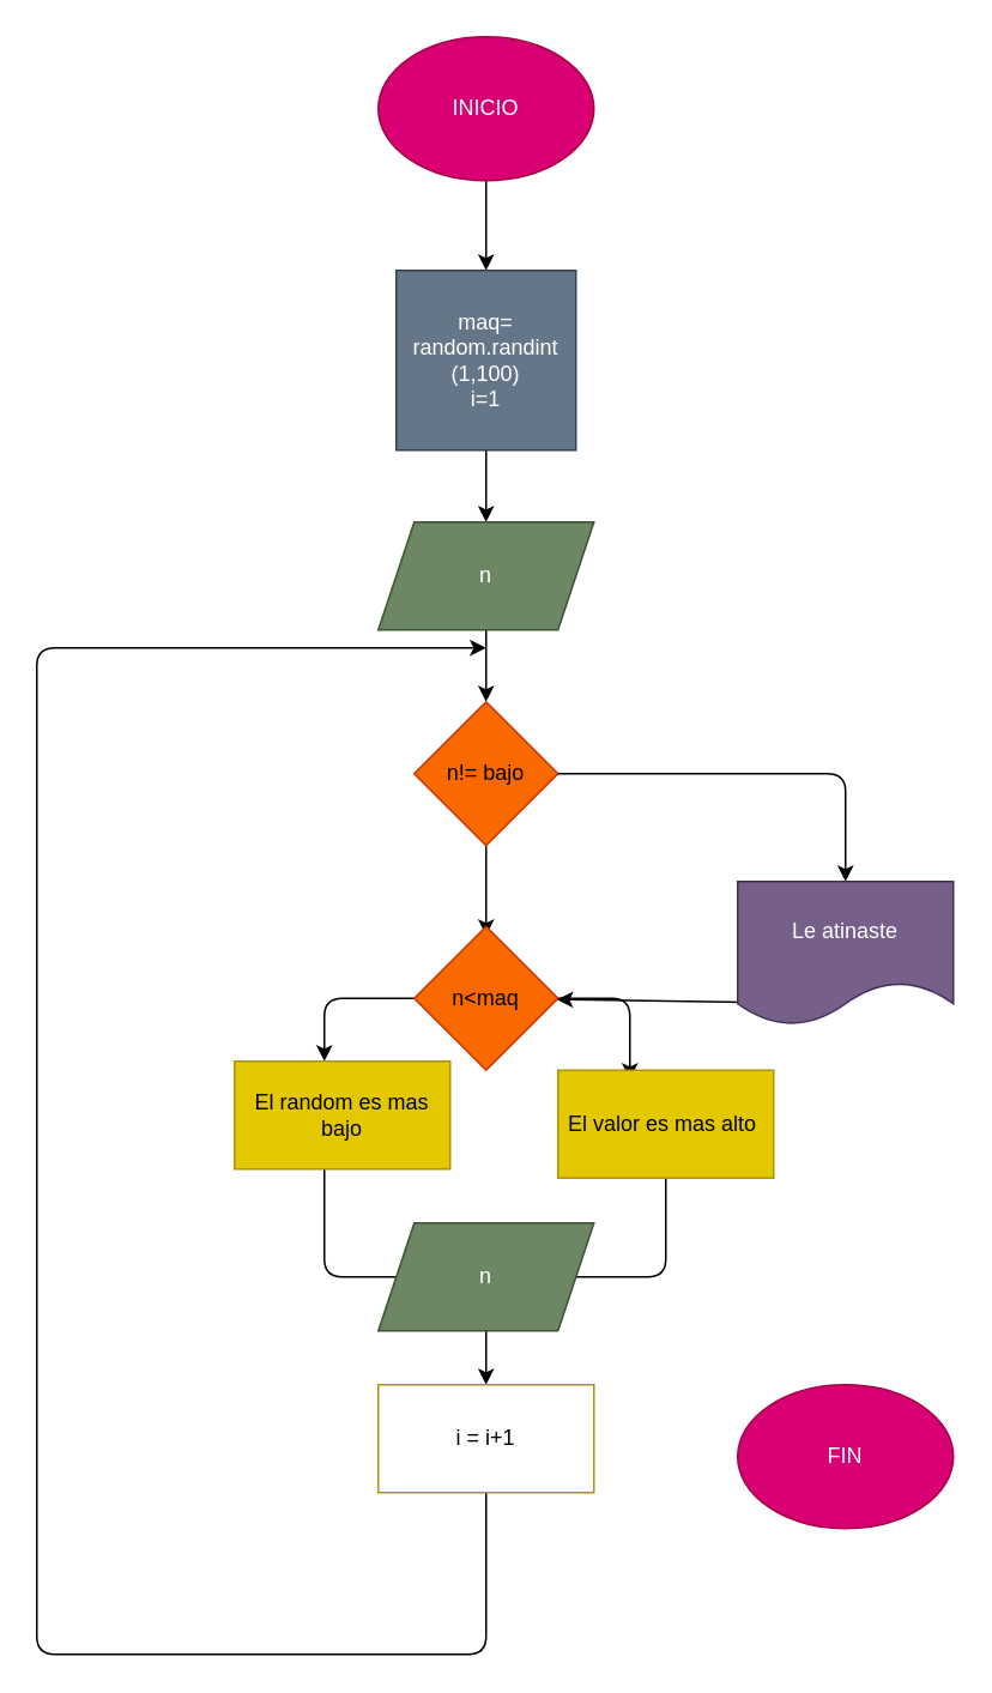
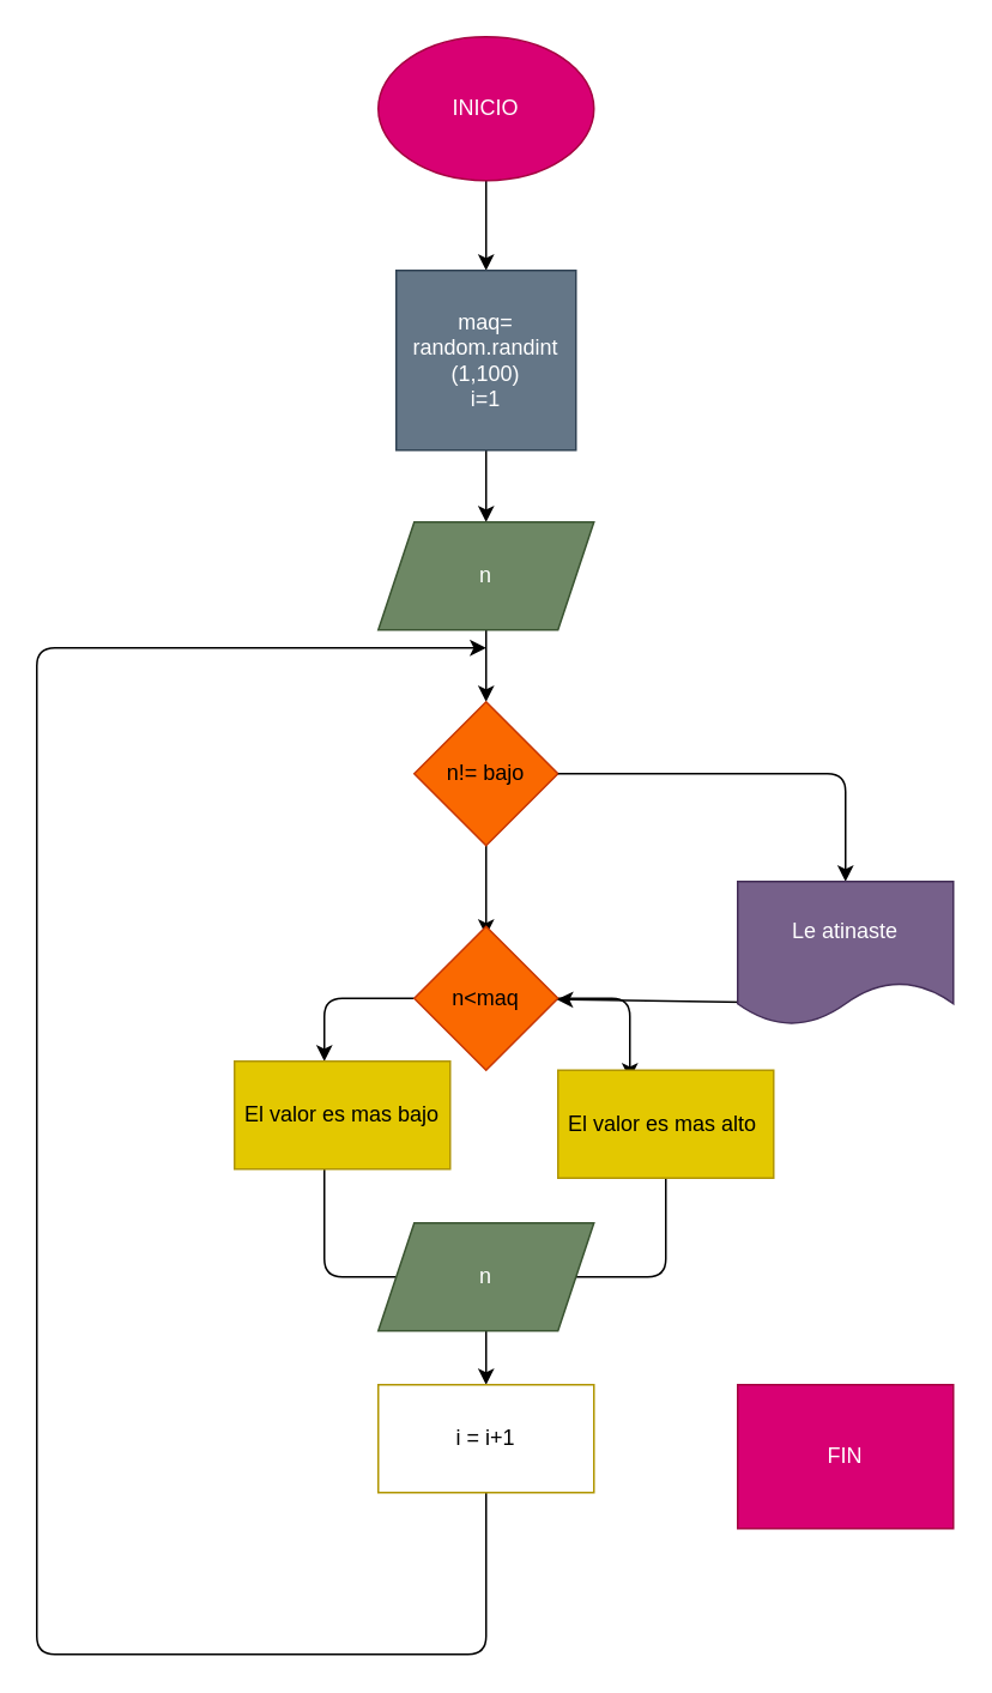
  <mxCell id="0" />
  <mxCell id="1" parent="0" />
  <mxCell id="2" style="edgeStyle=none;html=1;" edge="1" parent="1" source="3" target="5"><mxGeometry relative="1" as="geometry"><mxPoint x="270" y="150" as="targetPoint" /></mxGeometry></mxCell>
  <mxCell id="3" value="INICIO" style="ellipse;whiteSpace=wrap;html=1;fillColor=#d80073;fontColor=#ffffff;strokeColor=#A50040;" vertex="1" parent="1"><mxGeometry x="210" y="20" width="120" height="80" as="geometry" /></mxCell>
  <mxCell id="4" style="edgeStyle=none;html=1;entryX=0.5;entryY=0;entryDx=0;entryDy=0;" edge="1" parent="1" source="5" target="7"><mxGeometry relative="1" as="geometry"><mxPoint x="270" y="270" as="targetPoint" /></mxGeometry></mxCell>
  <mxCell id="5" value="maq=&lt;br&gt;random.randint&lt;br&gt;(1,100)&lt;br&gt;i=1" style="whiteSpace=wrap;html=1;aspect=fixed;fillColor=#647687;fontColor=#ffffff;strokeColor=#314354;" vertex="1" parent="1"><mxGeometry x="220" y="150" width="100" height="100" as="geometry" /></mxCell>
  <mxCell id="6" style="edgeStyle=none;html=1;" edge="1" parent="1" source="7"><mxGeometry relative="1" as="geometry"><mxPoint x="270" y="390" as="targetPoint" /></mxGeometry></mxCell>
  <mxCell id="7" value="n" style="shape=parallelogram;perimeter=parallelogramPerimeter;whiteSpace=wrap;html=1;fixedSize=1;fillColor=#6d8764;fontColor=#ffffff;strokeColor=#3A5431;" vertex="1" parent="1"><mxGeometry x="210" y="290" width="120" height="60" as="geometry" /></mxCell>
  <mxCell id="8" style="edgeStyle=none;html=1;" edge="1" parent="1" source="9"><mxGeometry relative="1" as="geometry"><mxPoint x="270" y="520" as="targetPoint" /></mxGeometry></mxCell>
  <mxCell id="9" value="n!= bajo" style="rhombus;whiteSpace=wrap;html=1;fillColor=#fa6800;fontColor=#000000;strokeColor=#C73500;" vertex="1" parent="1"><mxGeometry x="230" y="390" width="80" height="80" as="geometry" /></mxCell>
  <mxCell id="10" style="edgeStyle=none;html=1;exitX=1;exitY=0.5;exitDx=0;exitDy=0;entryX=0.5;entryY=0;entryDx=0;entryDy=0;" edge="1" parent="1" source="9" target="15"><mxGeometry relative="1" as="geometry"><mxPoint x="380" y="490" as="targetPoint" /><Array as="points"><mxPoint x="470" y="430" /></Array></mxGeometry></mxCell>
  <mxCell id="11" style="edgeStyle=none;html=1;" edge="1" parent="1" source="13"><mxGeometry relative="1" as="geometry"><mxPoint x="350" y="600" as="targetPoint" /><Array as="points"><mxPoint x="350" y="555" /></Array></mxGeometry></mxCell>
  <mxCell id="12" style="edgeStyle=none;html=1;" edge="1" parent="1" source="13"><mxGeometry relative="1" as="geometry"><mxPoint x="180" y="590" as="targetPoint" /><Array as="points"><mxPoint x="180" y="555" /></Array></mxGeometry></mxCell>
  <mxCell id="13" value="n&amp;lt;maq" style="rhombus;whiteSpace=wrap;html=1;fillColor=#fa6800;fontColor=#000000;strokeColor=#C73500;" vertex="1" parent="1"><mxGeometry x="230" y="515" width="80" height="80" as="geometry" /></mxCell>
  <mxCell id="14" style="edgeStyle=none;html=1;exitX=0.492;exitY=0.85;exitDx=0;exitDy=0;exitPerimeter=0;" edge="1" parent="1" source="15" target="13"><mxGeometry relative="1" as="geometry"><mxPoint x="380" y="710" as="targetPoint" /></mxGeometry></mxCell>
  <mxCell id="15" value="Le atinaste" style="shape=document;whiteSpace=wrap;html=1;boundedLbl=1;fillColor=#76608a;fontColor=#ffffff;strokeColor=#432D57;" vertex="1" parent="1"><mxGeometry x="410" y="490" width="120" height="80" as="geometry" /></mxCell>
- <mxCell id="16" value="FIN" style="ellipse;whiteSpace=wrap;html=1;fillColor=#d80073;fontColor=#ffffff;strokeColor=#A50040;" vertex="1" parent="1"><mxGeometry x="410" y="770" width="120" height="80" as="geometry" /></mxCell>
+ <mxCell id="16" value="FIN" style="whiteSpace=wrap;html=1;fillColor=#d80073;fontColor=#ffffff;strokeColor=#A50040;rounded=0;" vertex="1" parent="1"><mxGeometry x="410" y="770" width="120" height="80" as="geometry" /></mxCell>
  <mxCell id="17" style="edgeStyle=none;html=1;" edge="1" parent="1" source="18"><mxGeometry relative="1" as="geometry"><mxPoint x="290" y="710" as="targetPoint" /><Array as="points"><mxPoint x="370" y="710" /></Array></mxGeometry></mxCell>
  <mxCell id="18" value="El valor es mas alto&amp;nbsp;" style="rounded=0;whiteSpace=wrap;html=1;fillColor=#e3c800;fontColor=#000000;strokeColor=#B09500;" vertex="1" parent="1"><mxGeometry x="310" y="595" width="120" height="60" as="geometry" /></mxCell>
  <mxCell id="19" style="edgeStyle=none;html=1;" edge="1" parent="1"><mxGeometry relative="1" as="geometry"><mxPoint x="240" y="710" as="targetPoint" /><mxPoint x="180" y="640" as="sourcePoint" /><Array as="points"><mxPoint x="180" y="710" /></Array></mxGeometry></mxCell>
- <mxCell id="20" value="El random es mas bajo" style="rounded=0;whiteSpace=wrap;html=1;fillColor=#e3c800;fontColor=#000000;strokeColor=#B09500;" vertex="1" parent="1"><mxGeometry x="130" y="590" width="120" height="60" as="geometry" /></mxCell>
+ <mxCell id="20" value="El valor es mas bajo" style="rounded=0;whiteSpace=wrap;html=1;fillColor=#e3c800;fontColor=#000000;strokeColor=#B09500;" vertex="1" parent="1"><mxGeometry x="130" y="590" width="120" height="60" as="geometry" /></mxCell>
  <mxCell id="21" style="edgeStyle=none;html=1;" edge="1" parent="1" source="22" target="24"><mxGeometry relative="1" as="geometry"><mxPoint x="270" y="790" as="targetPoint" /></mxGeometry></mxCell>
  <mxCell id="22" value="n" style="shape=parallelogram;perimeter=parallelogramPerimeter;whiteSpace=wrap;html=1;fixedSize=1;fillColor=#6d8764;fontColor=#ffffff;strokeColor=#3A5431;" vertex="1" parent="1"><mxGeometry x="210" y="680" width="120" height="60" as="geometry" /></mxCell>
  <mxCell id="23" style="edgeStyle=none;html=1;" edge="1" parent="1" source="24"><mxGeometry relative="1" as="geometry"><mxPoint x="270" y="360" as="targetPoint" /><Array as="points"><mxPoint x="270" y="920" /><mxPoint y="920" x="20" /><mxPoint y="360" x="20" /></Array></mxGeometry></mxCell>
  <mxCell id="24" value="i = i+1" style="rounded=0;whiteSpace=wrap;html=1;fillColor=#ffffff;fontColor=#000000;strokeColor=#B09500;" vertex="1" parent="1"><mxGeometry x="210" y="770" width="120" height="60" as="geometry" /></mxCell>
